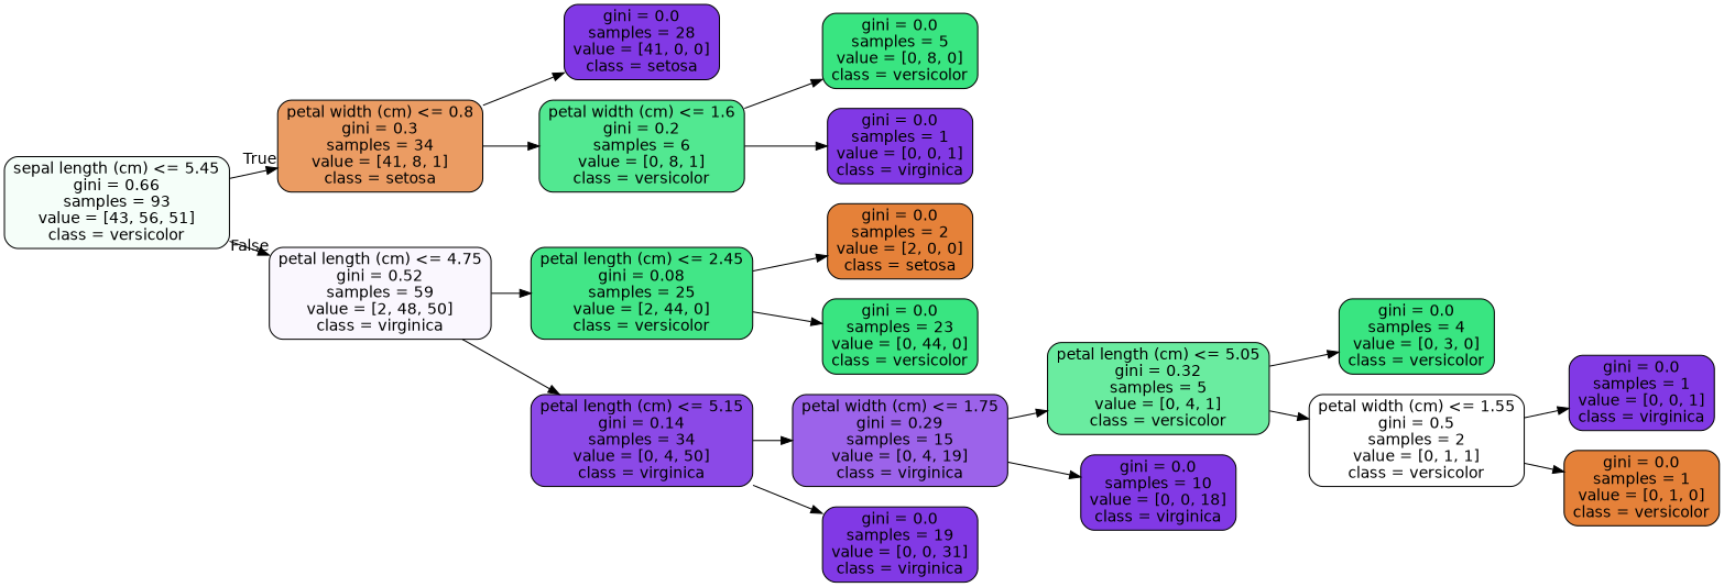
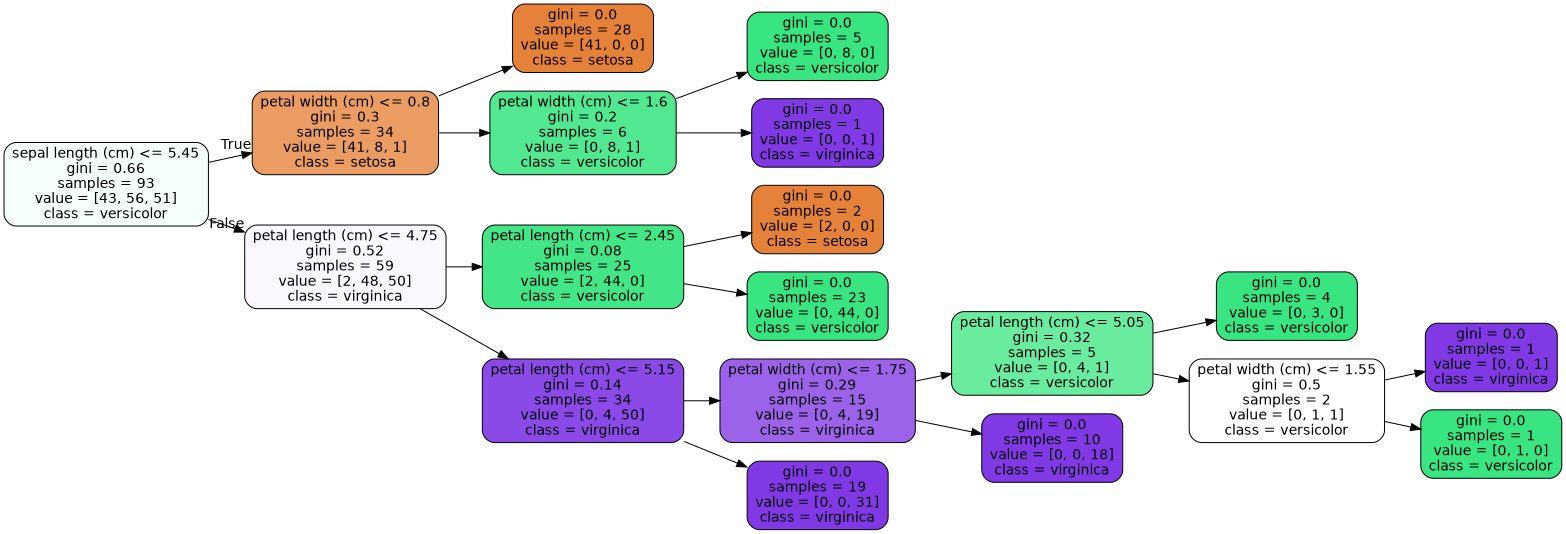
  digraph {
    rankdir=LR
    node [color=black fillcolor="#39e581" fontname=helvetica shape=box style="filled, rounded"]
    edge [fontname=helvetica]
    n1 [fillcolor="#f5fef9" label="sepal length (cm) <= 5.45\ngini = 0.66\nsamples = 93\nvalue = [43, 56, 51]\nclass = versicolor"]
    n2 [fillcolor="#eb9c63" label="petal width (cm) <= 0.8\ngini = 0.3\nsamples = 34\nvalue = [41, 8, 1]\nclass = setosa"]
    n3 [fillcolor="#faf7fe" label="petal length (cm) <= 4.75\ngini = 0.52\nsamples = 59\nvalue = [2, 48, 50]\nclass = virginica"]
-   n4 [fillcolor="#8139e5" label="gini = 0.0\nsamples = 28\nvalue = [41, 0, 0]\nclass = setosa"]
+   n4 [fillcolor="#e58139" label="gini = 0.0\nsamples = 28\nvalue = [41, 0, 0]\nclass = setosa"]
    n5 [fillcolor="#52e891" label="petal width (cm) <= 1.6\ngini = 0.2\nsamples = 6\nvalue = [0, 8, 1]\nclass = versicolor"]
    n6 [fillcolor="#42e687" label="petal length (cm) <= 2.45\ngini = 0.08\nsamples = 25\nvalue = [2, 44, 0]\nclass = versicolor"]
    n7 [fillcolor="#8b49e7" label="petal length (cm) <= 5.15\ngini = 0.14\nsamples = 34\nvalue = [0, 4, 50]\nclass = virginica"]
    n8 [label="gini = 0.0\nsamples = 5\nvalue = [0, 8, 0]\nclass = versicolor"]
    n9 [fillcolor="#8139e5" label="gini = 0.0\nsamples = 1\nvalue = [0, 0, 1]\nclass = virginica"]
    n10 [fillcolor="#e58139" label="gini = 0.0\nsamples = 2\nvalue = [2, 0, 0]\nclass = setosa"]
    n11 [label="gini = 0.0\nsamples = 23\nvalue = [0, 44, 0]\nclass = versicolor"]
    n12 [fillcolor="#9c63ea" label="petal width (cm) <= 1.75\ngini = 0.29\nsamples = 15\nvalue = [0, 4, 19]\nclass = virginica"]
    n13 [fillcolor="#8139e5" label="gini = 0.0\nsamples = 19\nvalue = [0, 0, 31]\nclass = virginica"]
    n14 [fillcolor="#6aeca0" label="petal length (cm) <= 5.05\ngini = 0.32\nsamples = 5\nvalue = [0, 4, 1]\nclass = versicolor"]
    n15 [fillcolor="#8139e5" label="gini = 0.0\nsamples = 10\nvalue = [0, 0, 18]\nclass = virginica"]
    n16 [label="gini = 0.0\nsamples = 4\nvalue = [0, 3, 0]\nclass = versicolor"]
    n17 [fillcolor="#ffffff" label="petal width (cm) <= 1.55\ngini = 0.5\nsamples = 2\nvalue = [0, 1, 1]\nclass = versicolor"]
    n18 [fillcolor="#8139e5" label="gini = 0.0\nsamples = 1\nvalue = [0, 0, 1]\nclass = virginica"]
-   n19 [fillcolor="#e58139" label="gini = 0.0\nsamples = 1\nvalue = [0, 1, 0]\nclass = versicolor"]
+   n19 [label="gini = 0.0\nsamples = 1\nvalue = [0, 1, 0]\nclass = versicolor"]
    n1 -> n2 [headlabel=True labelangle=45 labeldistance=2.5]
    n1 -> n3 [headlabel=False labelangle=-45 labeldistance=2.5]
    n2 -> n4
    n2 -> n5
    n3 -> n6
    n3 -> n7
    n5 -> n8
    n5 -> n9
    n6 -> n10
    n6 -> n11
    n7 -> n12
    n7 -> n13
    n12 -> n14
    n12 -> n15
    n14 -> n16
    n14 -> n17
    n17 -> n18
    n17 -> n19
  }
